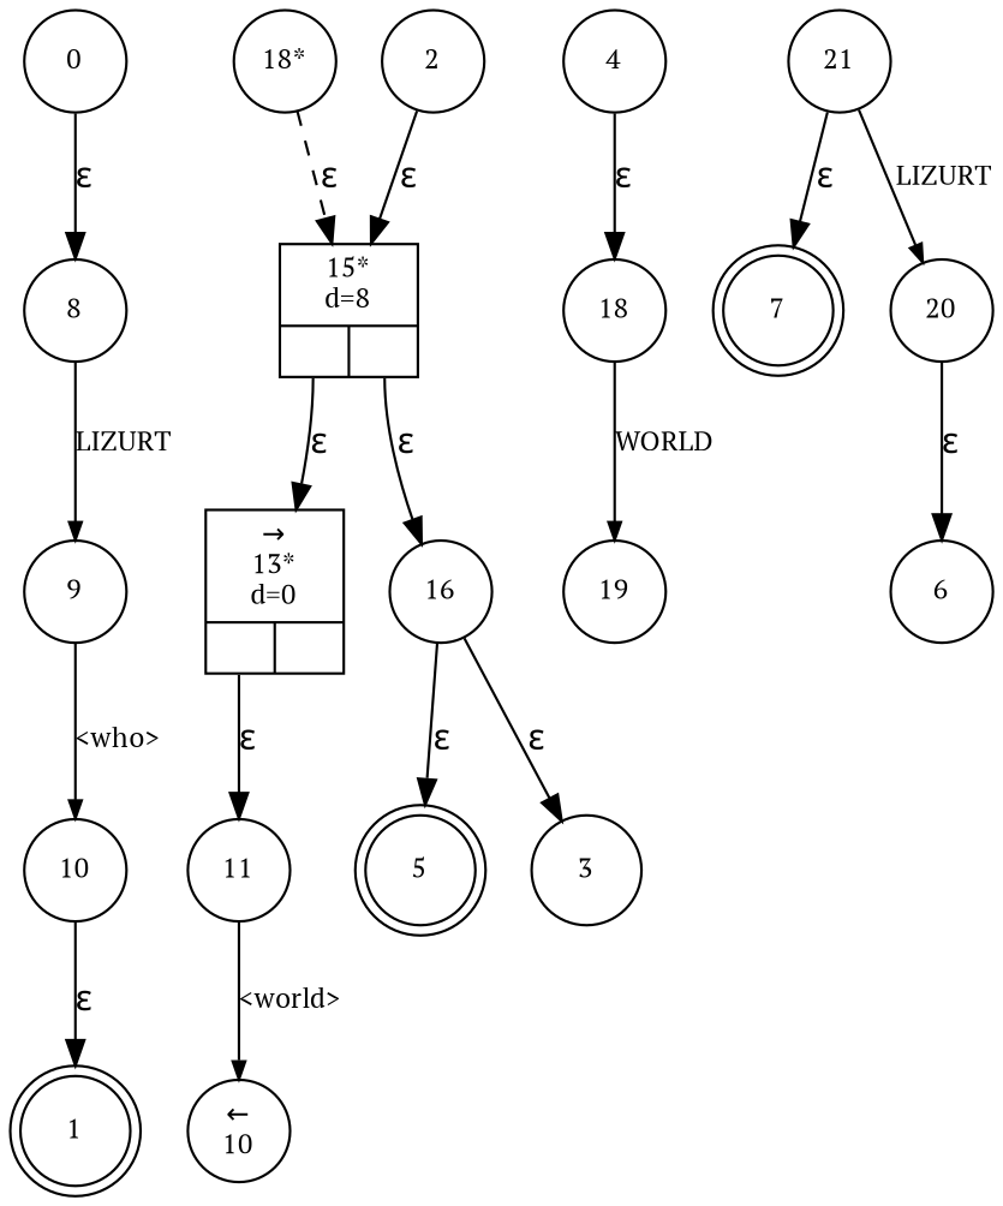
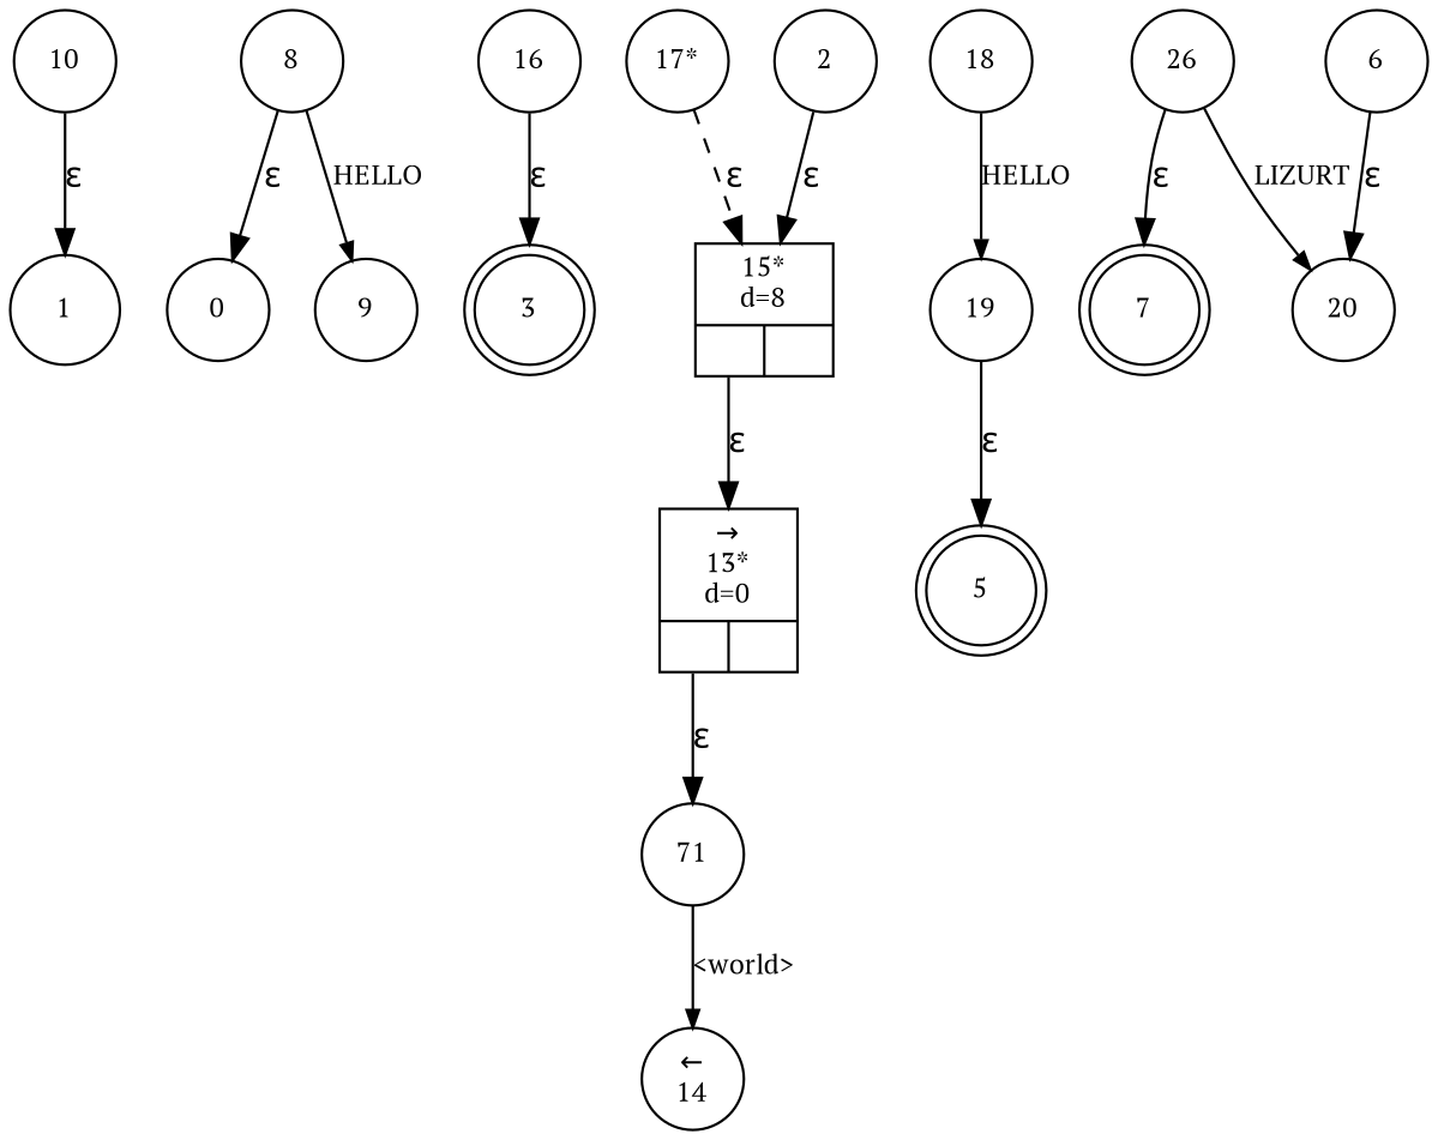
  digraph {
    fontname="PT Serif"
    rankdir=TB
    node [fixedsize=true fontname="PT Serif" fontsize=11 shape=circle peripheries=1]
    edge [fontname="PT Serif"]
-   n1 [label=1 shape=doublecircle width=.6 peripheries=""]
+   n1 [label=1 width=.6 peripheries=""]
    n2 [label=0 width=.55]
    n3 [label=8 width=.55]
    n4 [label=9 width=.55]
    n5 [label=10 width=.55]
-   n6 [label=3 width=.6 peripheries=""]
+   n6 [label=3 shape=doublecircle width=.6 peripheries=""]
    n7 [label=16 width=.55]
-   n8 [label="18*" width=.55]
+   n8 [label="17*" width=.55]
    n9 [fixedsize=false label="{15*\nd=8|{<p0>|<p1>}}" shape=record]
    n10 [fixedsize=false label="{&rarr;\n13*\nd=0|{<p0>|<p1>}}" shape=record]
    n11 [label=2 width=.55]
-   n12 [label=11 width=.55]
-   n13 [label="&larr;\n10" width=.55]
+   n12 [label=71 width=.55]
+   n13 [label="&larr;\n14" width=.55]
    n14 [label=5 shape=doublecircle width=.6 peripheries=""]
    n15 [label=18 width=.55]
    n16 [label=19 width=.55]
-   n17 [label=4 width=.55]
    n18 [label=7 shape=doublecircle width=.6 peripheries=""]
    n19 [label=20 width=.55]
-   n20 [label=21 width=.55]
+   n20 [label=26 width=.55]
    n21 [label=6 width=.55]
-   n2 -> n3 [label="&epsilon;"]
-   n3 -> n4 [arrowhead=normal arrowsize=.7 fontsize=11 label=LIZURT]
-   n4 -> n5 [arrowhead=normal arrowsize=.7 fontsize=11 label="<who>"]
+   n3 -> n2 [label="&epsilon;"]
+   n3 -> n4 [arrowhead=normal arrowsize=.7 fontsize=11 label=HELLO]
    n5 -> n1 [label="&epsilon;"]
    n7 -> n6 [label="&epsilon;"]
    n8 -> n9 [label="&epsilon;" style=dashed]
-   n9 -> n7 [label="&epsilon;" tailport=p1]
    n9 -> n10 [label="&epsilon;" tailport=p0]
    n10 -> n12 [label="&epsilon;" tailport=p0]
    n11 -> n9 [label="&epsilon;"]
    n12 -> n13 [arrowhead=normal arrowsize=.7 fontsize=11 label="<world>"]
-   n15 -> n16 [arrowhead=normal arrowsize=.7 fontsize=11 label=WORLD]
-   n7 -> n14 [label="&epsilon;"]
-   n17 -> n15 [label="&epsilon;"]
+   n15 -> n16 [arrowhead=normal arrowsize=.7 fontsize=11 label=HELLO]
+   n16 -> n14 [label="&epsilon;"]
    n20 -> n18 [label="&epsilon;"]
    n20 -> n19 [arrowhead=normal arrowsize=.7 fontsize=11 label=LIZURT]
-   n19 -> n21 [label="&epsilon;"]
+   n21 -> n19 [label="&epsilon;"]
  }
